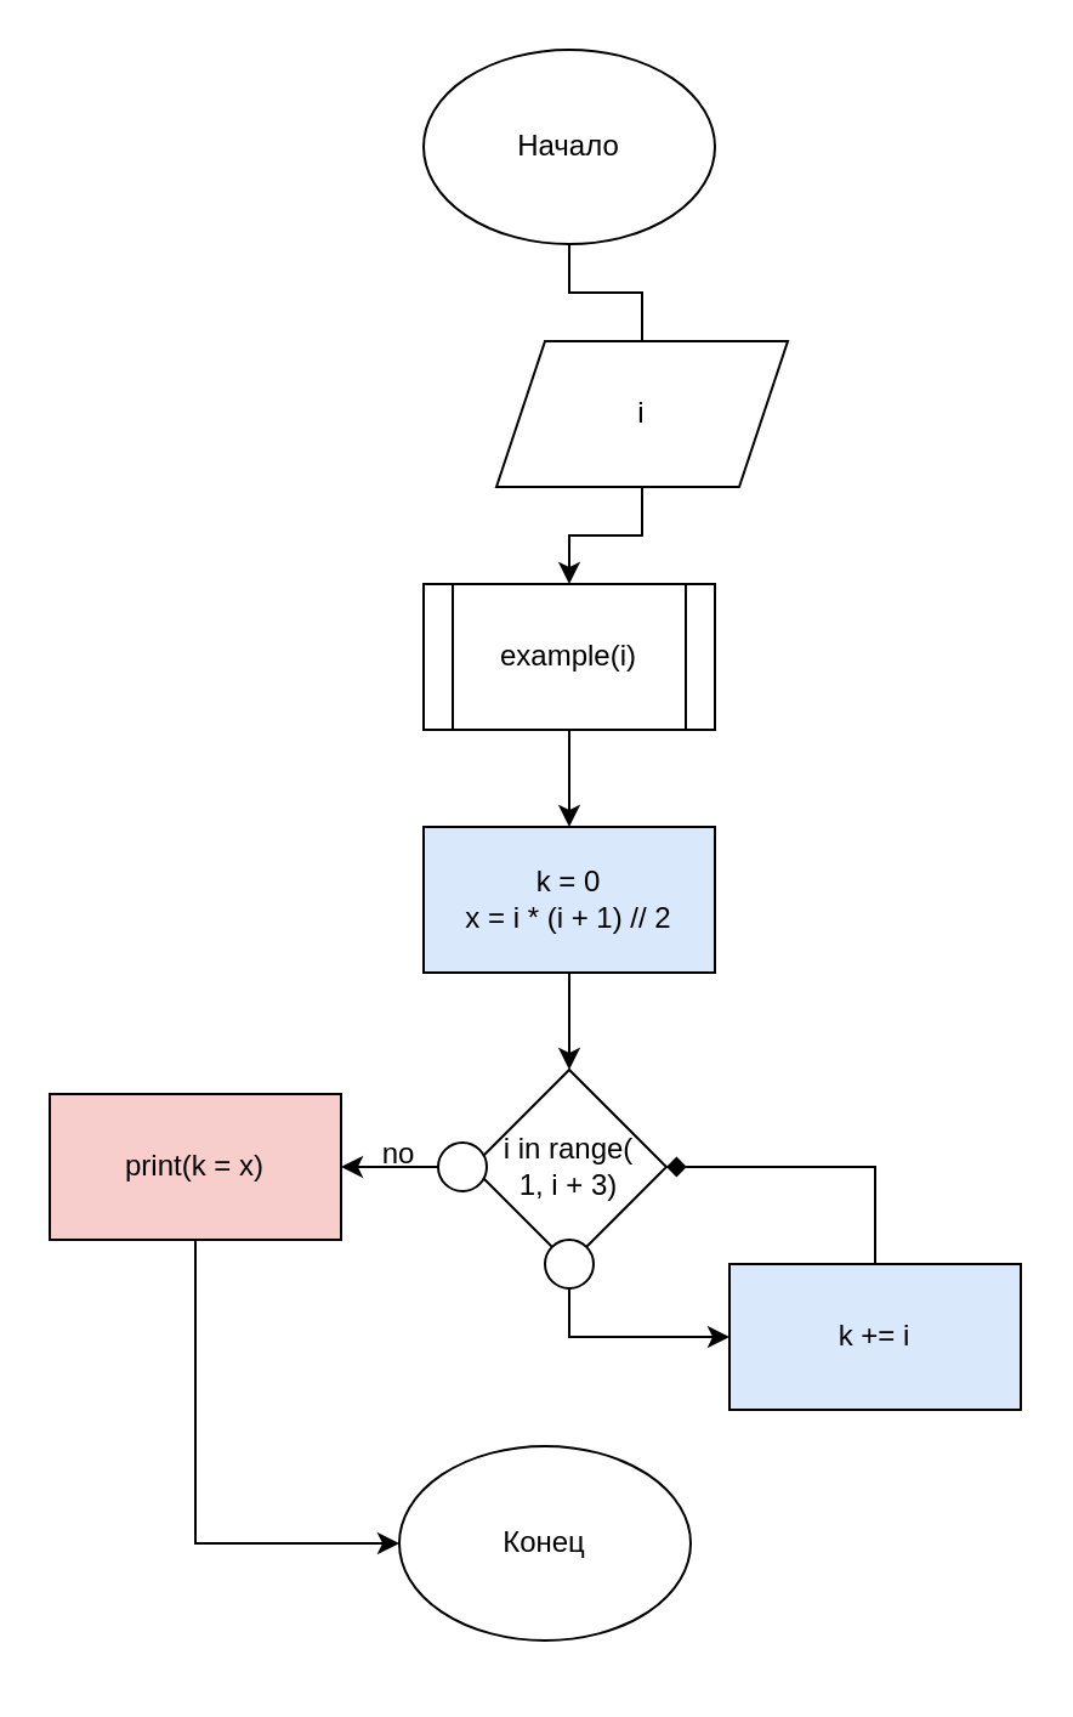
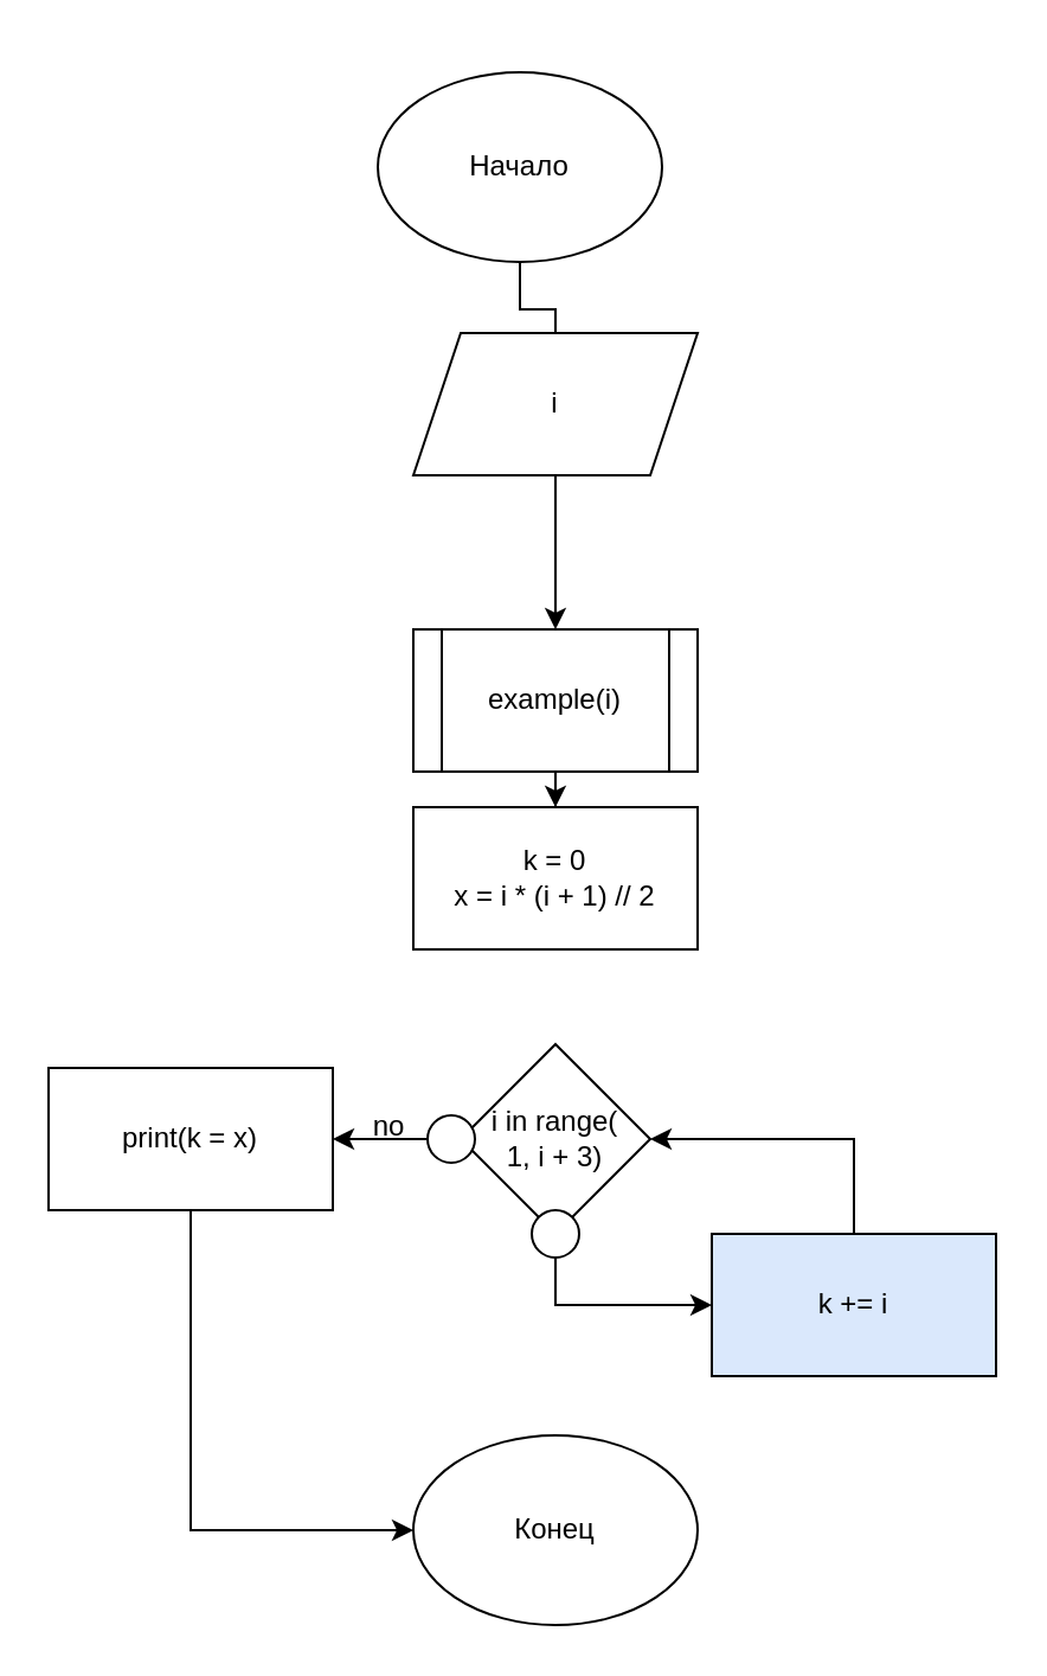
  <mxCell id="0" />
  <mxCell id="1" parent="0" />
  <mxCell id="2" value="" style="edgeStyle=orthogonalEdgeStyle;rounded=0;orthogonalLoop=1;jettySize=auto;html=1;endArrow=none;" edge="1" parent="1" source="3" target="5"><mxGeometry relative="1" as="geometry" /></mxCell>
- <mxCell id="3" value="Начало" style="ellipse;whiteSpace=wrap;html=1;" vertex="1" parent="1"><mxGeometry x="174" width="120" height="80" as="geometry" y="20" /></mxCell>
+ <mxCell id="3" value="Начало" style="ellipse;whiteSpace=wrap;html=1;" vertex="1" parent="1"><mxGeometry x="159" y="30" width="120" height="80" as="geometry" /></mxCell>
  <mxCell id="4" value="" style="edgeStyle=orthogonalEdgeStyle;rounded=0;orthogonalLoop=1;jettySize=auto;html=1;" edge="1" parent="1" source="5" target="7"><mxGeometry relative="1" as="geometry" /></mxCell>
- <mxCell id="5" value="i" style="shape=parallelogram;perimeter=parallelogramPerimeter;whiteSpace=wrap;html=1;fixedSize=1;" vertex="1" parent="1"><mxGeometry x="204" y="140" width="120" height="60" as="geometry" /></mxCell>
+ <mxCell id="5" value="i" style="shape=parallelogram;perimeter=parallelogramPerimeter;whiteSpace=wrap;html=1;fixedSize=1;" vertex="1" parent="1"><mxGeometry x="174" y="140" width="120" height="60" as="geometry" /></mxCell>
  <mxCell id="6" value="" style="edgeStyle=orthogonalEdgeStyle;rounded=0;orthogonalLoop=1;jettySize=auto;html=1;" edge="1" parent="1" source="7" target="9"><mxGeometry relative="1" as="geometry" /></mxCell>
- <mxCell id="7" value="example(i)" style="shape=process;whiteSpace=wrap;html=1;backgroundOutline=1;" vertex="1" parent="1"><mxGeometry x="174" y="240" width="120" height="60" as="geometry" /></mxCell>
- <mxCell id="8" value="" style="edgeStyle=orthogonalEdgeStyle;rounded=0;orthogonalLoop=1;jettySize=auto;html=1;" edge="1" parent="1" source="9" target="10"><mxGeometry relative="1" as="geometry" /></mxCell>
- <mxCell id="9" value="k = 0&lt;br&gt;x = i * (i + 1) // 2" style="rounded=0;whiteSpace=wrap;html=1;fillColor=#dae8fc;" vertex="1" parent="1"><mxGeometry x="174" y="340" width="120" height="60" as="geometry" /></mxCell>
+ <mxCell id="7" value="example(i)" style="shape=process;whiteSpace=wrap;html=1;backgroundOutline=1;" vertex="1" parent="1"><mxGeometry x="174" y="265" width="120" height="60" as="geometry" /></mxCell>
+ <mxCell id="9" value="k = 0&lt;br&gt;x = i * (i + 1) // 2" style="rounded=0;whiteSpace=wrap;html=1;" vertex="1" parent="1"><mxGeometry x="174" y="340" width="120" height="60" as="geometry" /></mxCell>
  <mxCell id="10" value="i in range(&lt;br&gt;1, i + 3)" style="rhombus;whiteSpace=wrap;html=1;" vertex="1" parent="1"><mxGeometry x="194" y="440" width="80" height="80" as="geometry" /></mxCell>
- <mxCell id="11" style="edgeStyle=orthogonalEdgeStyle;rounded=0;orthogonalLoop=1;jettySize=auto;html=1;entryX=1;entryY=0.5;entryDx=0;entryDy=0;exitX=0.5;exitY=0;exitDx=0;exitDy=0;endArrow=diamond;" edge="1" parent="1" source="12" target="10"><mxGeometry relative="1" as="geometry" /></mxCell>
+ <mxCell id="11" style="edgeStyle=orthogonalEdgeStyle;rounded=0;orthogonalLoop=1;jettySize=auto;html=1;entryX=1;entryY=0.5;entryDx=0;entryDy=0;exitX=0.5;exitY=0;exitDx=0;exitDy=0;" edge="1" parent="1" source="12" target="10"><mxGeometry relative="1" as="geometry" /></mxCell>
  <mxCell id="12" value="k += i" style="rounded=0;whiteSpace=wrap;html=1;fillColor=#dae8fc;" vertex="1" parent="1"><mxGeometry x="300" y="520" width="120" height="60" as="geometry" /></mxCell>
  <mxCell id="13" value="" style="edgeStyle=orthogonalEdgeStyle;rounded=0;orthogonalLoop=1;jettySize=auto;html=1;" edge="1" parent="1" source="14" target="18"><mxGeometry relative="1" as="geometry" /></mxCell>
  <mxCell id="14" value="" style="ellipse;whiteSpace=wrap;html=1;aspect=fixed;" vertex="1" parent="1"><mxGeometry x="180" y="470" width="20" height="20" as="geometry" /></mxCell>
  <mxCell id="15" style="edgeStyle=orthogonalEdgeStyle;rounded=0;orthogonalLoop=1;jettySize=auto;html=1;entryX=0;entryY=0.5;entryDx=0;entryDy=0;exitX=0.5;exitY=1;exitDx=0;exitDy=0;" edge="1" parent="1" source="16" target="12"><mxGeometry relative="1" as="geometry" /></mxCell>
  <mxCell id="16" value="" style="ellipse;whiteSpace=wrap;html=1;aspect=fixed;" vertex="1" parent="1"><mxGeometry x="224" y="510" width="20" height="20" as="geometry" /></mxCell>
  <mxCell id="17" style="edgeStyle=orthogonalEdgeStyle;rounded=0;orthogonalLoop=1;jettySize=auto;html=1;entryX=0;entryY=0.5;entryDx=0;entryDy=0;exitX=0.5;exitY=1;exitDx=0;exitDy=0;" edge="1" parent="1" source="18" target="19"><mxGeometry relative="1" as="geometry" /></mxCell>
- <mxCell id="18" value="print(k = x)" style="rounded=0;whiteSpace=wrap;html=1;fillColor=#f8cecc;" vertex="1" parent="1"><mxGeometry x="20" y="450" width="120" height="60" as="geometry" /></mxCell>
- <mxCell id="19" value="Конец" style="ellipse;whiteSpace=wrap;html=1;" vertex="1" parent="1"><mxGeometry x="164" y="595" width="120" height="80" as="geometry" /></mxCell>
+ <mxCell id="18" value="print(k = x)" style="rounded=0;whiteSpace=wrap;html=1;" vertex="1" parent="1"><mxGeometry x="20" y="450" width="120" height="60" as="geometry" /></mxCell>
+ <mxCell id="19" value="Конец" style="ellipse;whiteSpace=wrap;html=1;" vertex="1" parent="1"><mxGeometry x="174" y="605" width="120" height="80" as="geometry" /></mxCell>
  <mxCell id="20" value="no" style="text;html=1;strokeColor=none;fillColor=none;align=center;verticalAlign=middle;whiteSpace=wrap;rounded=0;" vertex="1" parent="1"><mxGeometry x="134" y="460" width="60" height="30" as="geometry" /></mxCell>
